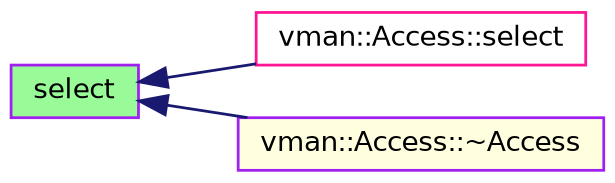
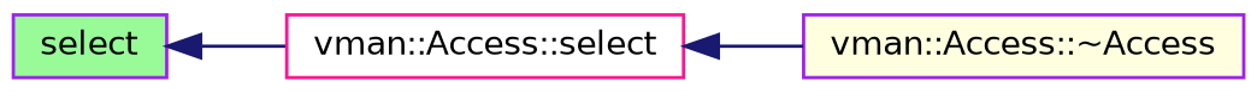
  digraph {
    rankdir=LR
    node [color=purple fontname=Helvetica fontsize=10 shape=record style=filled]
    edge [color=midnightblue dir=back fontname=Helvetica fontsize=10 labelfontname=Helvetica labelfontsize=10 style=solid]
    n1 [fillcolor=palegreen fontcolor=black height=0.2 label=select width=0.4]
    n2 [color=deeppink fillcolor=white height=0.2 label="vman::Access::select" width=0.4]
    n3 [fillcolor=lightyellow height=0.2 label="vman::Access::~Access" width=0.4]
    n1 -> n2
-   n1 -> n3
+   n2 -> n3
  }
